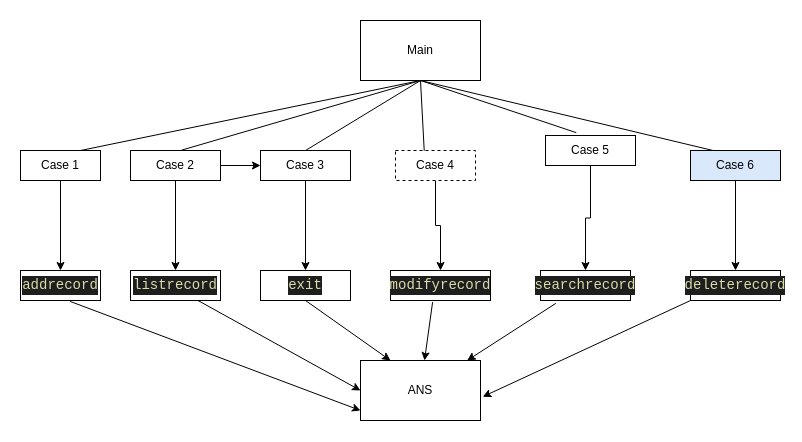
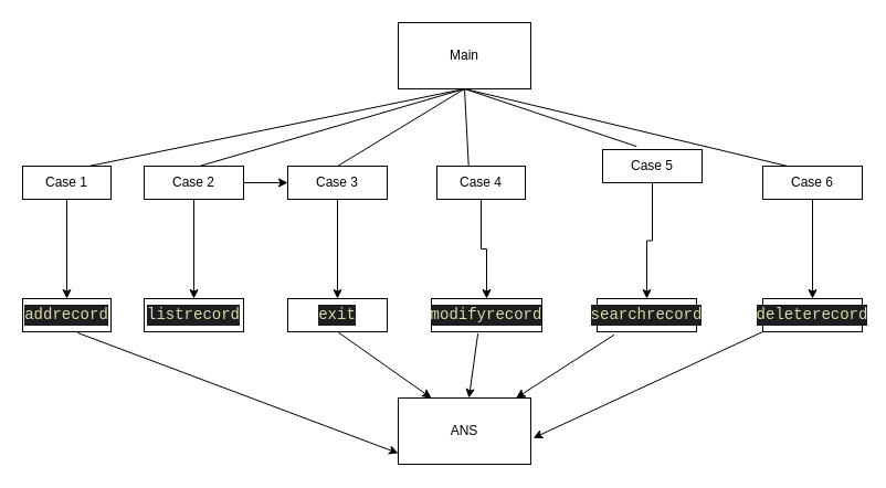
  <mxCell id="0" />
  <mxCell id="1" parent="0" />
  <mxCell id="2" value="Main" style="rounded=0;whiteSpace=wrap;html=1;" parent="1" vertex="1"><mxGeometry x="360" y="20" width="120" height="60" as="geometry" /></mxCell>
  <mxCell id="3" style="edgeStyle=orthogonalEdgeStyle;rounded=0;orthogonalLoop=1;jettySize=auto;html=1;entryX=0.5;entryY=0;entryDx=0;entryDy=0;" parent="1" source="4" target="18" edge="1"><mxGeometry relative="1" as="geometry" /></mxCell>
  <mxCell id="4" value="Case 3" style="rounded=0;whiteSpace=wrap;html=1;" parent="1" vertex="1"><mxGeometry x="260" y="150" width="90" height="30" as="geometry" /></mxCell>
  <mxCell id="5" style="edgeStyle=orthogonalEdgeStyle;rounded=0;orthogonalLoop=1;jettySize=auto;html=1;entryX=0.5;entryY=0;entryDx=0;entryDy=0;" parent="1" source="6" target="16" edge="1"><mxGeometry relative="1" as="geometry" /></mxCell>
  <mxCell id="6" value="Case 1" style="rounded=0;whiteSpace=wrap;html=1;" parent="1" vertex="1"><mxGeometry x="20" y="150" width="80" height="30" as="geometry" /></mxCell>
  <mxCell id="7" style="edgeStyle=orthogonalEdgeStyle;rounded=0;orthogonalLoop=1;jettySize=auto;html=1;entryX=0.5;entryY=0;entryDx=0;entryDy=0;" parent="1" source="9" target="17" edge="1"><mxGeometry relative="1" as="geometry" /></mxCell>
  <mxCell id="8" value="" style="edgeStyle=orthogonalEdgeStyle;rounded=0;orthogonalLoop=1;jettySize=auto;html=1;" parent="1" source="9" target="4" edge="1"><mxGeometry relative="1" as="geometry" /></mxCell>
  <mxCell id="9" value="Case 2" style="rounded=0;whiteSpace=wrap;html=1;" parent="1" vertex="1"><mxGeometry x="130" y="150" width="90" height="30" as="geometry" /></mxCell>
  <mxCell id="10" style="edgeStyle=orthogonalEdgeStyle;rounded=0;orthogonalLoop=1;jettySize=auto;html=1;entryX=0.5;entryY=0;entryDx=0;entryDy=0;" parent="1" source="11" target="19" edge="1"><mxGeometry relative="1" as="geometry" /></mxCell>
- <mxCell id="11" value="Case 4" style="rounded=0;whiteSpace=wrap;html=1;dashed=1;" parent="1" vertex="1"><mxGeometry x="395" y="150" width="80" height="30" as="geometry" /></mxCell>
+ <mxCell id="11" value="Case 4" style="rounded=0;whiteSpace=wrap;html=1;" parent="1" vertex="1"><mxGeometry x="395" y="150" width="80" height="30" as="geometry" /></mxCell>
  <mxCell id="12" style="edgeStyle=orthogonalEdgeStyle;rounded=0;orthogonalLoop=1;jettySize=auto;html=1;" parent="1" source="13" target="21" edge="1"><mxGeometry relative="1" as="geometry" /></mxCell>
- <mxCell id="13" value="Case 6" style="rounded=0;whiteSpace=wrap;html=1;fillColor=#dae8fc;" parent="1" vertex="1"><mxGeometry x="690" y="150" width="90" height="30" as="geometry" /></mxCell>
+ <mxCell id="13" value="Case 6" style="rounded=0;whiteSpace=wrap;html=1;" parent="1" vertex="1"><mxGeometry x="690" y="150" width="90" height="30" as="geometry" /></mxCell>
  <mxCell id="14" style="edgeStyle=orthogonalEdgeStyle;rounded=0;orthogonalLoop=1;jettySize=auto;html=1;" parent="1" source="15" target="20" edge="1"><mxGeometry relative="1" as="geometry" /></mxCell>
  <mxCell id="15" value="Case 5" style="rounded=0;whiteSpace=wrap;html=1;" parent="1" vertex="1"><mxGeometry x="545" y="135" width="90" height="30" as="geometry" /></mxCell>
  <mxCell id="16" value="&#10;&#10;&lt;div style=&quot;color: rgb(212, 212, 212); background-color: rgb(30, 30, 30); font-family: consolas, &amp;quot;courier new&amp;quot;, monospace; font-weight: normal; font-size: 14px; line-height: 19px;&quot;&gt;&lt;div&gt;&lt;span style=&quot;color: #dcdcaa&quot;&gt;addrecord&lt;/span&gt;&lt;/div&gt;&lt;/div&gt;&#10;&#10;" style="rounded=0;whiteSpace=wrap;html=1;" parent="1" vertex="1"><mxGeometry x="20" y="270" width="80" height="30" as="geometry" /></mxCell>
  <mxCell id="17" value="&#10;&#10;&lt;div style=&quot;color: rgb(212, 212, 212); background-color: rgb(30, 30, 30); font-family: consolas, &amp;quot;courier new&amp;quot;, monospace; font-weight: normal; font-size: 14px; line-height: 19px;&quot;&gt;&lt;div&gt;&lt;span style=&quot;color: #dcdcaa&quot;&gt;listrecord&lt;/span&gt;&lt;/div&gt;&lt;/div&gt;&#10;&#10;" style="rounded=0;whiteSpace=wrap;html=1;" parent="1" vertex="1"><mxGeometry x="130" y="270" width="90" height="30" as="geometry" /></mxCell>
  <mxCell id="18" value="&#10;&#10;&lt;div style=&quot;color: rgb(212, 212, 212); background-color: rgb(30, 30, 30); font-family: consolas, &amp;quot;courier new&amp;quot;, monospace; font-weight: normal; font-size: 14px; line-height: 19px;&quot;&gt;&lt;div&gt;&lt;span style=&quot;color: #dcdcaa&quot;&gt;exit&lt;/span&gt;&lt;/div&gt;&lt;/div&gt;&#10;&#10;" style="rounded=0;whiteSpace=wrap;html=1;" parent="1" vertex="1"><mxGeometry x="260" y="270" width="90" height="30" as="geometry" /></mxCell>
  <mxCell id="19" value="&#10;&#10;&lt;div style=&quot;color: rgb(212, 212, 212); background-color: rgb(30, 30, 30); font-family: consolas, &amp;quot;courier new&amp;quot;, monospace; font-weight: normal; font-size: 14px; line-height: 19px;&quot;&gt;&lt;div&gt;&lt;span style=&quot;color: #dcdcaa&quot;&gt;modifyrecord&lt;/span&gt;&lt;/div&gt;&lt;/div&gt;&#10;&#10;" style="rounded=0;whiteSpace=wrap;html=1;" parent="1" vertex="1"><mxGeometry x="390" y="270" width="100" height="30" as="geometry" /></mxCell>
  <mxCell id="20" value="&#10;&#10;&lt;div style=&quot;color: rgb(212, 212, 212); background-color: rgb(30, 30, 30); font-family: consolas, &amp;quot;courier new&amp;quot;, monospace; font-weight: normal; font-size: 14px; line-height: 19px;&quot;&gt;&lt;div&gt;&lt;span style=&quot;color: #dcdcaa&quot;&gt;searchrecord&lt;/span&gt;&lt;/div&gt;&lt;/div&gt;&#10;&#10;" style="rounded=0;whiteSpace=wrap;html=1;" parent="1" vertex="1"><mxGeometry x="540" y="270" width="90" height="30" as="geometry" /></mxCell>
  <mxCell id="21" value="&#10;&#10;&lt;div style=&quot;color: rgb(212, 212, 212); background-color: rgb(30, 30, 30); font-family: consolas, &amp;quot;courier new&amp;quot;, monospace; font-weight: normal; font-size: 14px; line-height: 19px;&quot;&gt;&lt;div&gt;&lt;span style=&quot;color: #dcdcaa&quot;&gt;deleterecord&lt;/span&gt;&lt;/div&gt;&lt;/div&gt;&#10;&#10;" style="rounded=0;whiteSpace=wrap;html=1;" parent="1" vertex="1"><mxGeometry x="690" y="270" width="90" height="30" as="geometry" /></mxCell>
  <mxCell id="22" value="ANS" style="rounded=0;whiteSpace=wrap;html=1;" parent="1" vertex="1"><mxGeometry x="360" y="360" width="120" height="60" as="geometry" /></mxCell>
  <mxCell id="23" value="" style="endArrow=none;html=1;rounded=0;exitX=0.75;exitY=0;exitDx=0;exitDy=0;" parent="1" source="6" edge="1"><mxGeometry width="50" height="50" relative="1" as="geometry"><mxPoint x="110" y="140" as="sourcePoint" /><mxPoint x="420" y="80" as="targetPoint" /></mxGeometry></mxCell>
  <mxCell id="24" value="" style="endArrow=none;html=1;rounded=0;exitX=0.569;exitY=-0.013;exitDx=0;exitDy=0;exitPerimeter=0;" parent="1" source="9" edge="1"><mxGeometry width="50" height="50" relative="1" as="geometry"><mxPoint x="90" y="160" as="sourcePoint" /><mxPoint x="420" y="80" as="targetPoint" /></mxGeometry></mxCell>
  <mxCell id="25" value="" style="endArrow=none;html=1;rounded=0;exitX=0.5;exitY=0;exitDx=0;exitDy=0;" parent="1" source="4" edge="1"><mxGeometry width="50" height="50" relative="1" as="geometry"><mxPoint x="160" y="140" as="sourcePoint" /><mxPoint x="420" y="80" as="targetPoint" /></mxGeometry></mxCell>
  <mxCell id="26" value="" style="endArrow=none;html=1;rounded=0;exitX=0.342;exitY=-0.095;exitDx=0;exitDy=0;exitPerimeter=0;" parent="1" source="15" edge="1"><mxGeometry width="50" height="50" relative="1" as="geometry"><mxPoint x="470" y="130" as="sourcePoint" /><mxPoint x="420" y="80" as="targetPoint" /></mxGeometry></mxCell>
  <mxCell id="27" value="" style="endArrow=none;html=1;rounded=0;exitX=0.359;exitY=0.008;exitDx=0;exitDy=0;exitPerimeter=0;" parent="1" source="11" edge="1"><mxGeometry width="50" height="50" relative="1" as="geometry"><mxPoint x="120" y="190" as="sourcePoint" /><mxPoint x="420" y="80" as="targetPoint" /></mxGeometry></mxCell>
  <mxCell id="28" value="" style="endArrow=none;html=1;rounded=0;exitX=0.25;exitY=0;exitDx=0;exitDy=0;" parent="1" source="13" edge="1"><mxGeometry width="50" height="50" relative="1" as="geometry"><mxPoint x="640" y="120" as="sourcePoint" /><mxPoint x="420" y="80" as="targetPoint" /></mxGeometry></mxCell>
  <mxCell id="29" value="" style="endArrow=classic;html=1;rounded=0;exitX=0.421;exitY=1.054;exitDx=0;exitDy=0;exitPerimeter=0;" parent="1" source="19" edge="1"><mxGeometry width="50" height="50" relative="1" as="geometry"><mxPoint x="300" y="220" as="sourcePoint" /><mxPoint x="424" y="360" as="targetPoint" /></mxGeometry></mxCell>
  <mxCell id="30" value="" style="endArrow=classic;html=1;rounded=0;exitX=0.5;exitY=1;exitDx=0;exitDy=0;entryX=0.25;entryY=0;entryDx=0;entryDy=0;" parent="1" source="18" target="22" edge="1"><mxGeometry width="50" height="50" relative="1" as="geometry"><mxPoint x="433.68" y="311.62" as="sourcePoint" /><mxPoint x="434" y="370" as="targetPoint" /></mxGeometry></mxCell>
- <mxCell id="31" value="" style="endArrow=classic;html=1;rounded=0;exitX=0.75;exitY=1;exitDx=0;exitDy=0;entryX=0;entryY=0.5;entryDx=0;entryDy=0;" parent="1" source="17" target="22" edge="1"><mxGeometry width="50" height="50" relative="1" as="geometry"><mxPoint x="443.68" y="321.62" as="sourcePoint" /><mxPoint x="444" y="380" as="targetPoint" /></mxGeometry></mxCell>
  <mxCell id="32" value="" style="endArrow=classic;html=1;rounded=0;exitX=0;exitY=1;exitDx=0;exitDy=0;entryX=1.019;entryY=0.604;entryDx=0;entryDy=0;entryPerimeter=0;" parent="1" source="21" target="22" edge="1"><mxGeometry width="50" height="50" relative="1" as="geometry"><mxPoint x="453.68" y="331.62" as="sourcePoint" /><mxPoint x="454" y="390" as="targetPoint" /></mxGeometry></mxCell>
  <mxCell id="33" value="" style="endArrow=classic;html=1;rounded=0;exitX=0.171;exitY=1.095;exitDx=0;exitDy=0;exitPerimeter=0;" parent="1" source="20" target="22" edge="1"><mxGeometry width="50" height="50" relative="1" as="geometry"><mxPoint x="463.68" y="341.62" as="sourcePoint" /><mxPoint x="464" y="400" as="targetPoint" /></mxGeometry></mxCell>
  <mxCell id="34" value="" style="endArrow=classic;html=1;rounded=0;exitX=0.622;exitY=1.032;exitDx=0;exitDy=0;exitPerimeter=0;" parent="1" source="16" edge="1"><mxGeometry width="50" height="50" relative="1" as="geometry"><mxPoint x="473.68" y="351.62" as="sourcePoint" /><mxPoint x="360" y="410" as="targetPoint" /></mxGeometry></mxCell>
